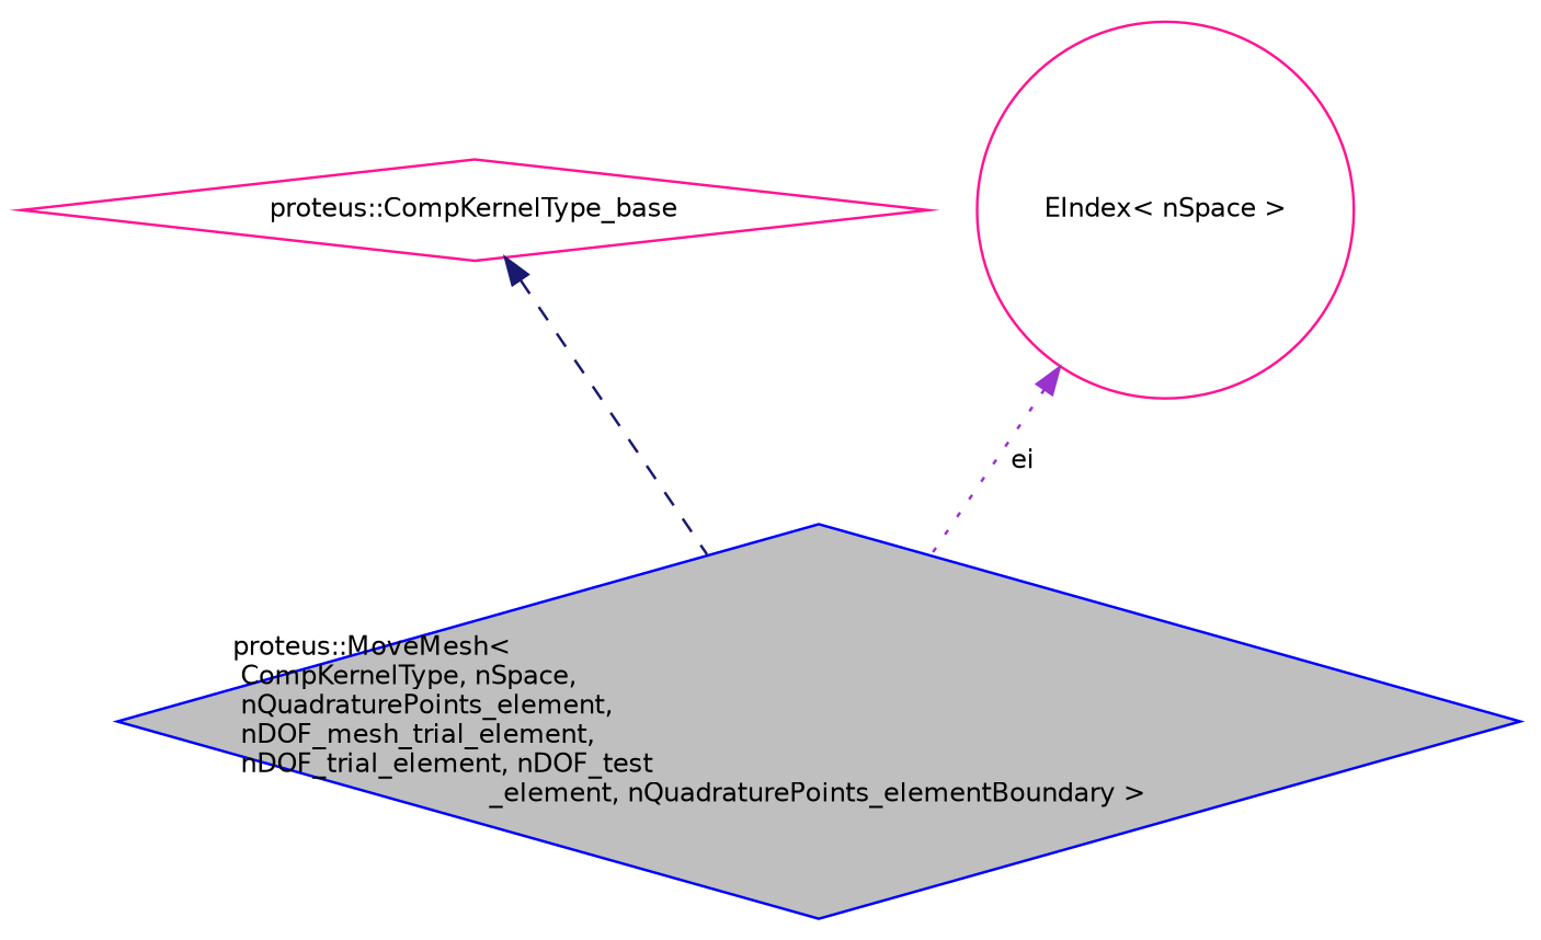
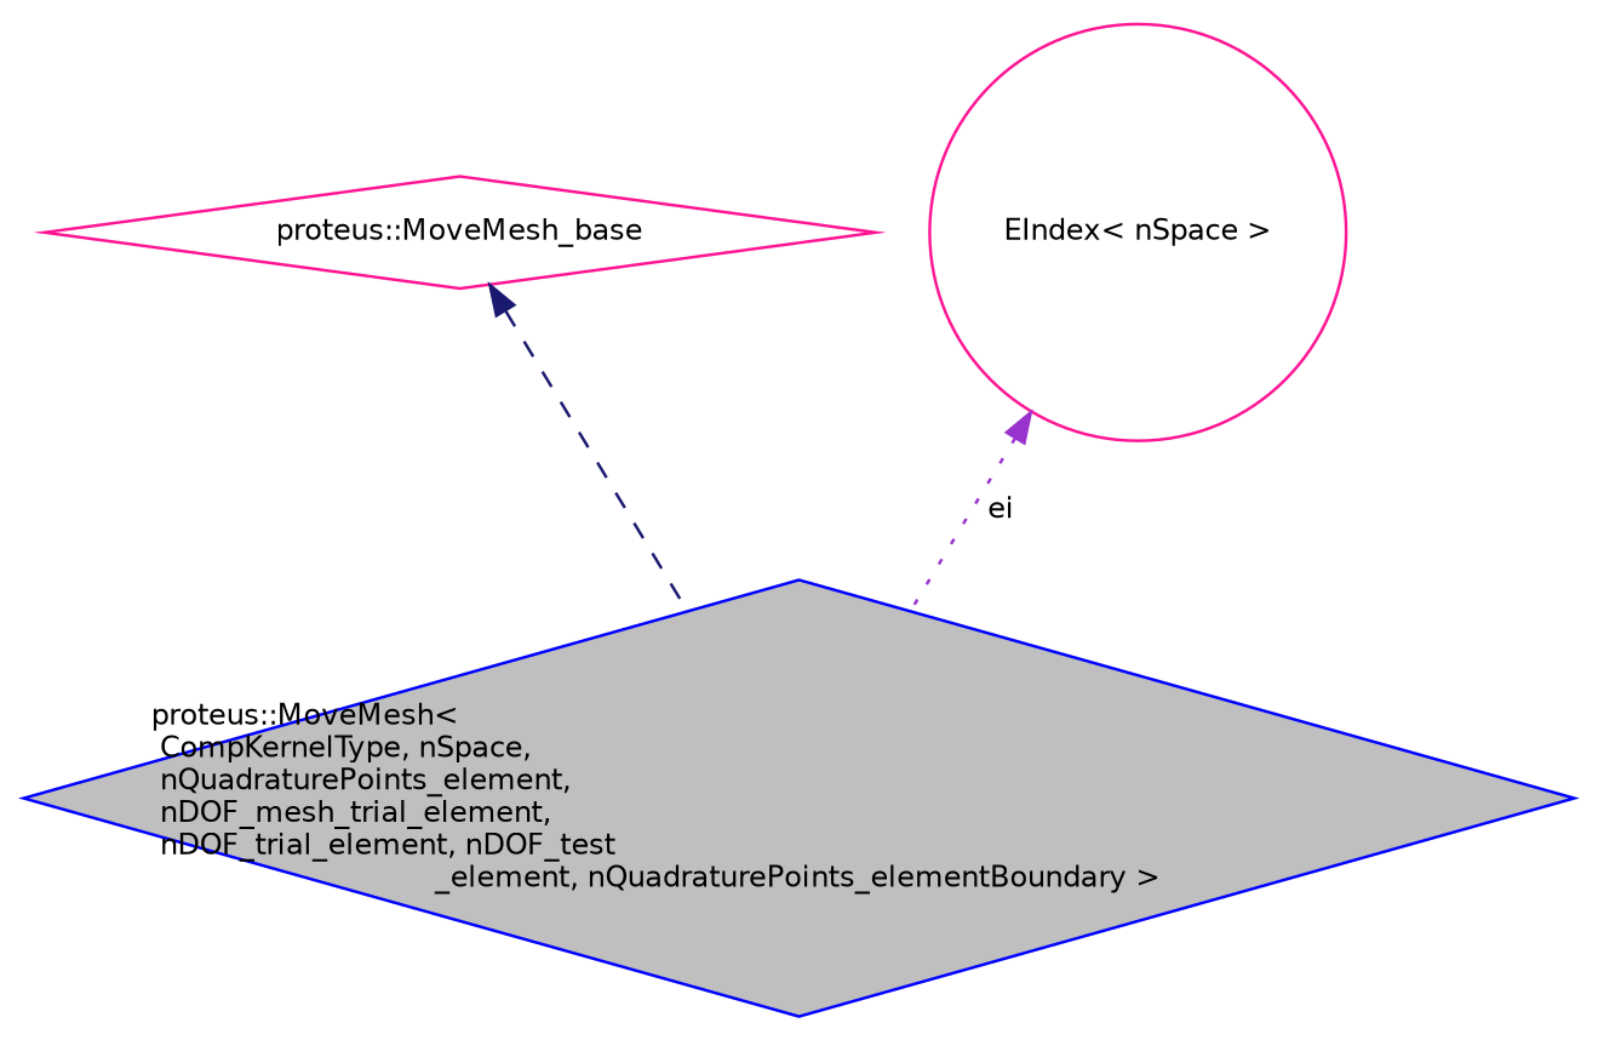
  digraph {
    node [color=deeppink fillcolor=white fontname=Helvetica fontsize=10 shape=diamond style=filled]
    edge [dir=back fontname=Helvetica fontsize=10 labelfontname=Helvetica labelfontsize=10]
    n1 [color=blue fillcolor=grey75 fontcolor=black height=0.2 label="proteus::MoveMesh\<\l CompKernelType, nSpace,\l nQuadraturePoints_element,\l nDOF_mesh_trial_element,\l nDOF_trial_element, nDOF_test\l_element, nQuadraturePoints_elementBoundary \>" width=0.4]
-   n2 [height=0.2 label="proteus::CompKernelType_base" width=0.4]
+   n2 [height=0.2 label="proteus::MoveMesh_base" width=0.4]
    n3 [height=0.2 label="EIndex\< nSpace \>" shape=circle width=0.4]
    n2 -> n1 [color=midnightblue style=dashed]
    n3 -> n1 [color=darkorchid3 label=" ei" style=dotted]
  }
